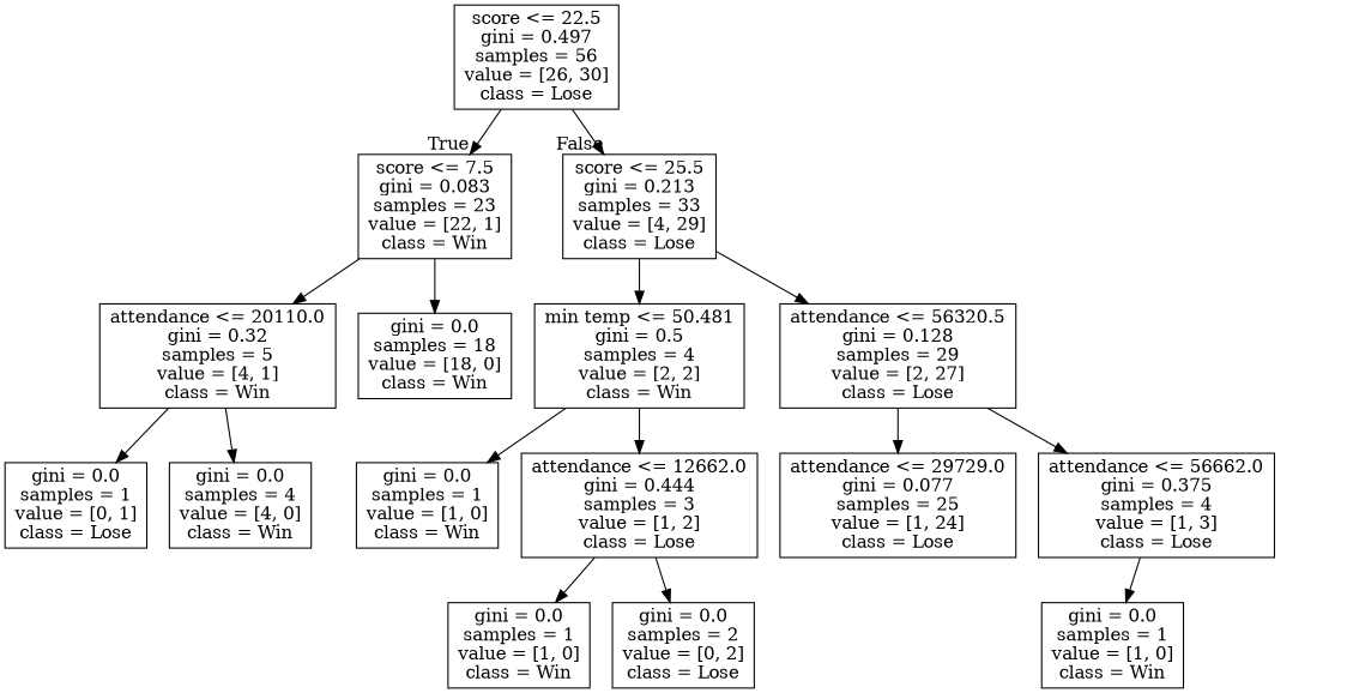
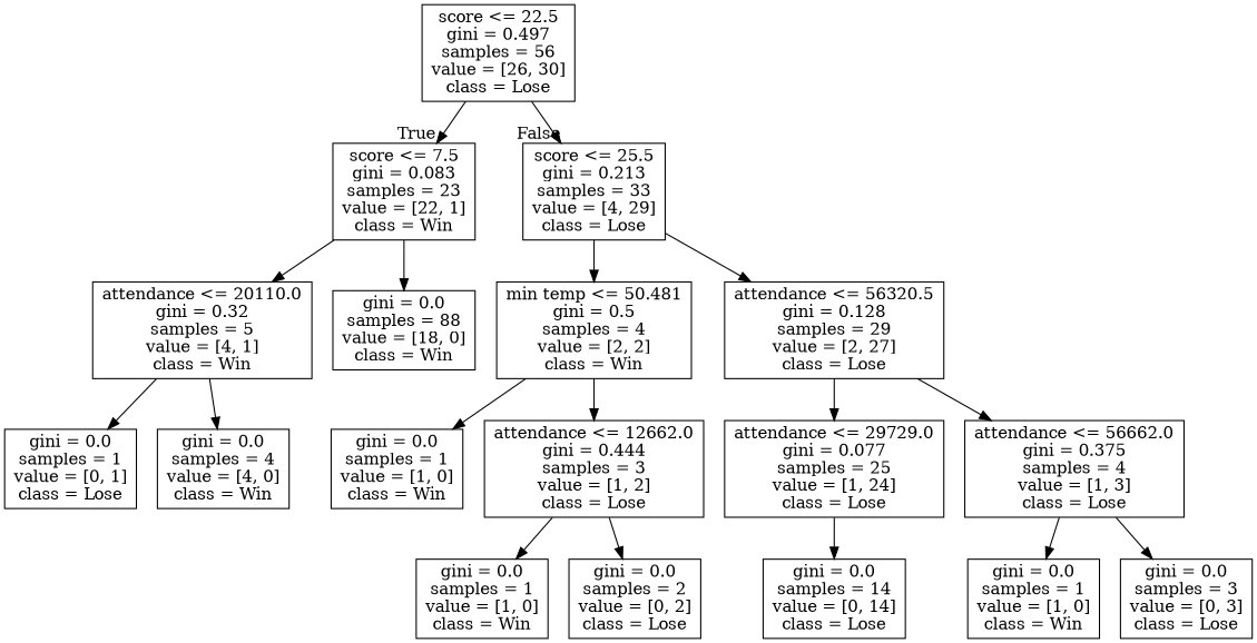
  digraph {
    node [shape=box]
    n1 [label="score <= 22.5\ngini = 0.497\nsamples = 56\nvalue = [26, 30]\nclass = Lose"]
    n2 [label="score <= 7.5\ngini = 0.083\nsamples = 23\nvalue = [22, 1]\nclass = Win"]
    n3 [label="score <= 25.5\ngini = 0.213\nsamples = 33\nvalue = [4, 29]\nclass = Lose"]
    n4 [label="attendance <= 20110.0\ngini = 0.32\nsamples = 5\nvalue = [4, 1]\nclass = Win"]
-   n5 [label="gini = 0.0\nsamples = 18\nvalue = [18, 0]\nclass = Win"]
+   n5 [label="gini = 0.0\nsamples = 88\nvalue = [18, 0]\nclass = Win"]
    n6 [label="min temp <= 50.481\ngini = 0.5\nsamples = 4\nvalue = [2, 2]\nclass = Win"]
    n7 [label="attendance <= 56320.5\ngini = 0.128\nsamples = 29\nvalue = [2, 27]\nclass = Lose"]
    n8 [label="gini = 0.0\nsamples = 1\nvalue = [0, 1]\nclass = Lose"]
    n9 [label="gini = 0.0\nsamples = 4\nvalue = [4, 0]\nclass = Win"]
    n10 [label="gini = 0.0\nsamples = 1\nvalue = [1, 0]\nclass = Win"]
    n11 [label="attendance <= 12662.0\ngini = 0.444\nsamples = 3\nvalue = [1, 2]\nclass = Lose"]
    n12 [label="attendance <= 29729.0\ngini = 0.077\nsamples = 25\nvalue = [1, 24]\nclass = Lose"]
    n13 [label="attendance <= 56662.0\ngini = 0.375\nsamples = 4\nvalue = [1, 3]\nclass = Lose"]
    n14 [label="gini = 0.0\nsamples = 1\nvalue = [1, 0]\nclass = Win"]
    n15 [label="gini = 0.0\nsamples = 2\nvalue = [0, 2]\nclass = Lose"]
+   n16 [label="gini = 0.0\nsamples = 14\nvalue = [0, 14]\nclass = Lose"]
    n17 [label="gini = 0.0\nsamples = 1\nvalue = [1, 0]\nclass = Win"]
+   n18 [label="gini = 0.0\nsamples = 3\nvalue = [0, 3]\nclass = Lose"]
    n1 -> n2 [headlabel=True labelangle=45 labeldistance=2.5]
    n1 -> n3 [headlabel=False labelangle=-45 labeldistance=2.5]
    n2 -> n4
    n2 -> n5
    n3 -> n6
    n3 -> n7
    n4 -> n8
    n4 -> n9
    n6 -> n10
    n6 -> n11
    n7 -> n12
    n7 -> n13
    n11 -> n14
    n11 -> n15
+   n12 -> n16
    n13 -> n17
+   n13 -> n18
  }
